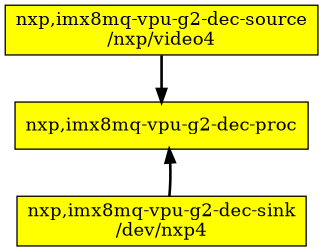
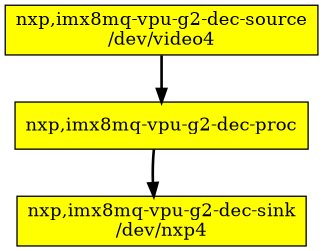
  digraph {
    rankdir=TB
    node [fillcolor=yellow shape=box style=filled]
    edge [style=bold]
-   n1 [label="nxp,imx8mq-vpu-g2-dec-source\n/nxp/video4"]
+   n1 [label="nxp,imx8mq-vpu-g2-dec-source\n/dev/video4"]
    n2 [label="nxp,imx8mq-vpu-g2-dec-proc\n"]
    n3 [label="nxp,imx8mq-vpu-g2-dec-sink\n/dev/nxp4"]
    n1 -> n2
-   n3 -> n2
+   n2 -> n3
  }
